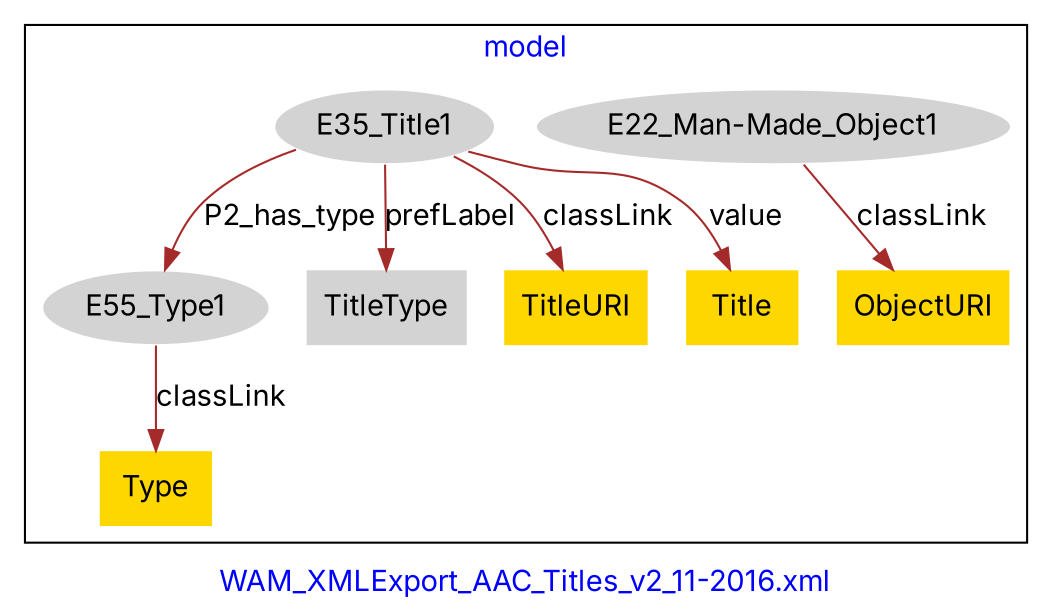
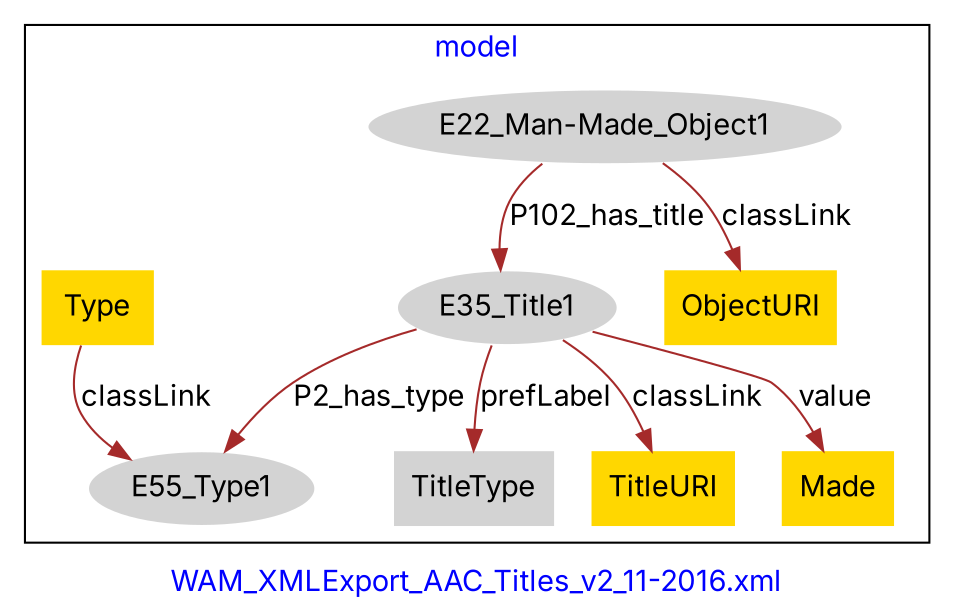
  digraph {
    fontcolor=blue
    fontname=Inter
    label="WAM_XMLExport_AAC_Titles_v2_11-2016.xml"
    remincross=true
    node [fillcolor=lightgray fontname=Inter style=filled shape=plaintext]
    edge [color=brown fontcolor=black fontname=Inter]
    n1 [color=white label="E22_Man-Made_Object1" shape=""]
    n2 [color=white label=E35_Title1 shape=""]
    n3 [color=white label=E55_Type1 shape=""]
    n4 [label=TitleType]
    n5 [fillcolor=gold label=TitleURI]
    n6 [fillcolor=gold label=Type]
-   n7 [fillcolor=gold label=Title]
+   n7 [fillcolor=gold label=Made]
    n8 [fillcolor=gold label=ObjectURI]
    subgraph cluster_1 {
      label=model
      n1
      n2
      n3
      n4
      n5
      n6
      n7
      n8
    }
+   n1 -> n2 [label=P102_has_title]
    n1 -> n8 [label=classLink]
    n2 -> n3 [label=P2_has_type]
    n2 -> n4 [label=prefLabel]
    n2 -> n5 [label=classLink]
    n2 -> n7 [label=value]
-   n3 -> n6 [label=classLink]
+   n6 -> n3 [label=classLink]
  }
